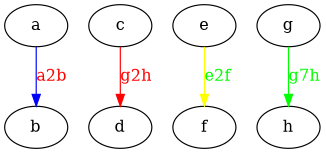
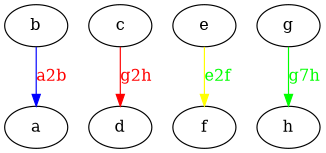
  digraph {
    edge [fontcolor=red]
    a
    b
    c
    d
    e
    f
    g
    h
-   a -> b [color=blue label=a2b]
+   b -> a [color=blue label=a2b]
    c -> d [color=red label=g2h]
    e -> f [color=yellow fontcolor=green label=e2f]
    g -> h [color=green fontcolor=green label=g7h]
  }
